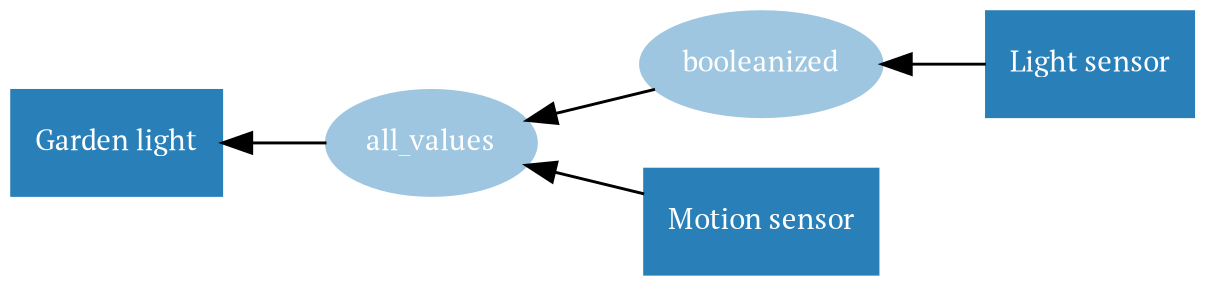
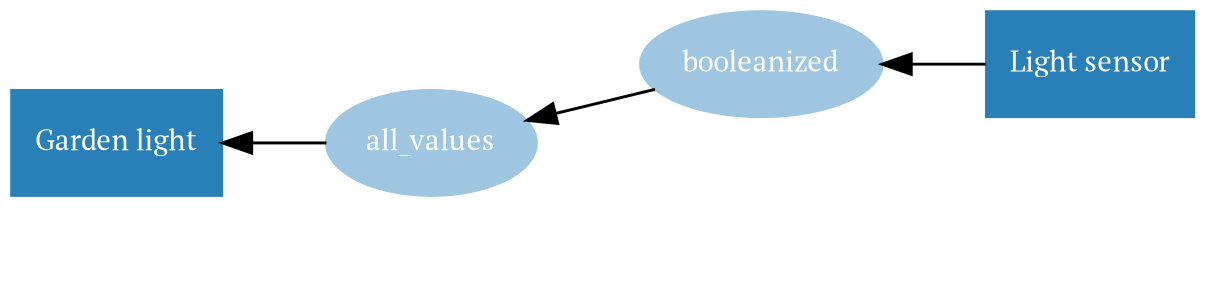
  digraph {
    rankdir=RL
    fontname="PT Serif"
    node [color="#2980b9" fontcolor="#ffffff" fontname="PT Serif" fontsize=10 shape=rect style=filled]
    edge [arrowhead=normal style=solid fontname="PT Serif"]
    n1 [label="Garden light"]
    n2 [label="Light sensor"]
    booleanized [color="#9ec6e0" shape=oval]
-   n4 [label="Motion sensor"]
    all_values [color="#9ec6e0" shape=oval]
    n2 -> booleanized
    booleanized -> all_values
-   n4 -> all_values
    all_values -> n1
  }
